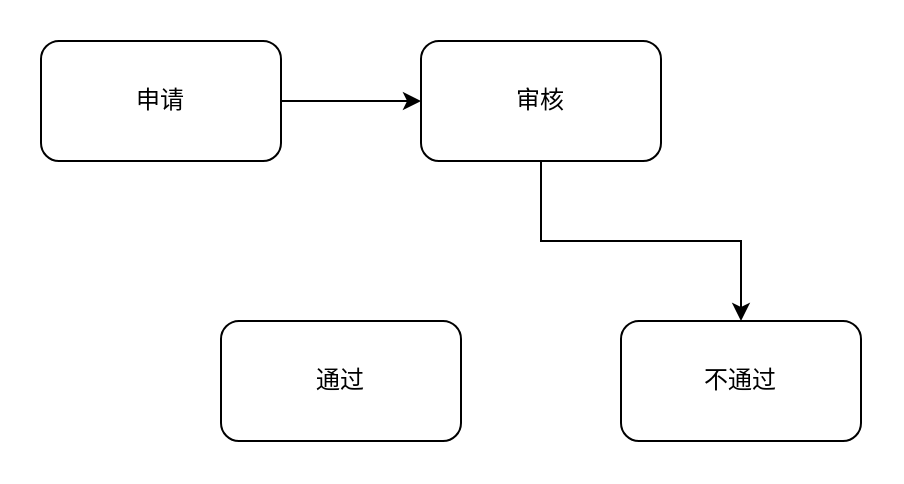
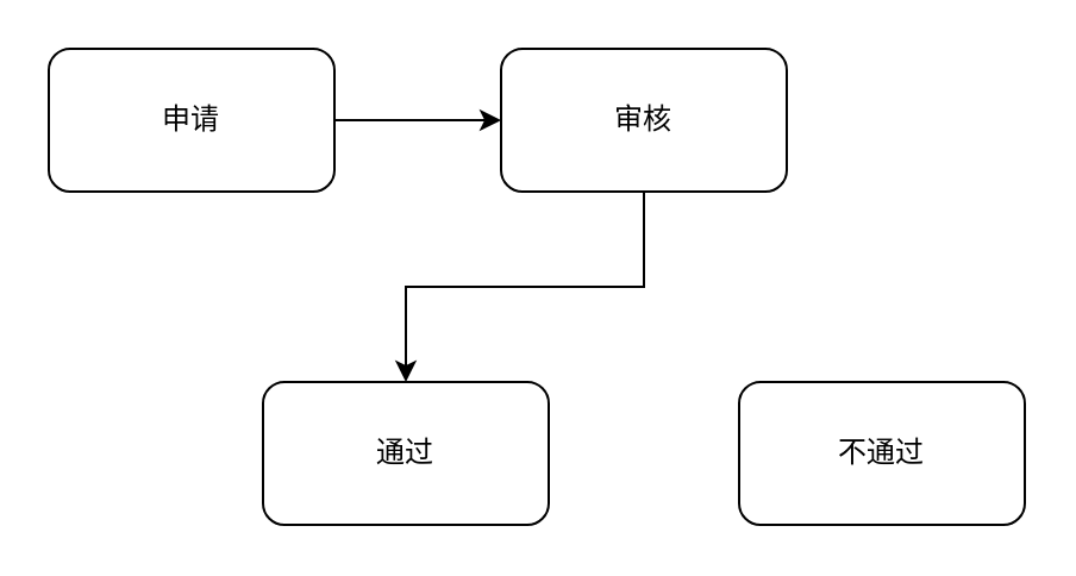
  <mxCell id="0" />
  <mxCell id="1" parent="0" />
  <mxCell id="2" style="edgeStyle=orthogonalEdgeStyle;rounded=0;orthogonalLoop=1;jettySize=auto;html=1;exitX=1;exitY=0.5;exitDx=0;exitDy=0;entryX=0;entryY=0.5;entryDx=0;entryDy=0;" edge="1" parent="1" source="3" target="5"><mxGeometry relative="1" as="geometry" /></mxCell>
  <mxCell id="3" value="申请" style="rounded=1;whiteSpace=wrap;html=1;" vertex="1" parent="1"><mxGeometry x="20" y="20" width="120" height="60" as="geometry" /></mxCell>
- <mxCell id="4" style="edgeStyle=orthogonalEdgeStyle;rounded=0;orthogonalLoop=1;jettySize=auto;html=1;exitX=0.5;exitY=1;exitDx=0;exitDy=0;" edge="1" parent="1" source="5" target="7"><mxGeometry relative="1" as="geometry" /></mxCell>
+ <mxCell id="4" style="edgeStyle=orthogonalEdgeStyle;rounded=0;orthogonalLoop=1;jettySize=auto;html=1;exitX=0.5;exitY=1;exitDx=0;exitDy=0;entryX=0.5;entryY=0;entryDx=0;entryDy=0;" edge="1" parent="1" source="5" target="6"><mxGeometry relative="1" as="geometry" /></mxCell>
  <mxCell id="5" value="审核" style="rounded=1;whiteSpace=wrap;html=1;" vertex="1" parent="1"><mxGeometry x="210" y="20" width="120" height="60" as="geometry" /></mxCell>
  <mxCell id="6" value="通过" style="rounded=1;whiteSpace=wrap;html=1;" vertex="1" parent="1"><mxGeometry x="110" y="160" width="120" height="60" as="geometry" /></mxCell>
  <mxCell id="7" value="不通过" style="rounded=1;whiteSpace=wrap;html=1;" vertex="1" parent="1"><mxGeometry x="310" y="160" width="120" height="60" as="geometry" /></mxCell>
